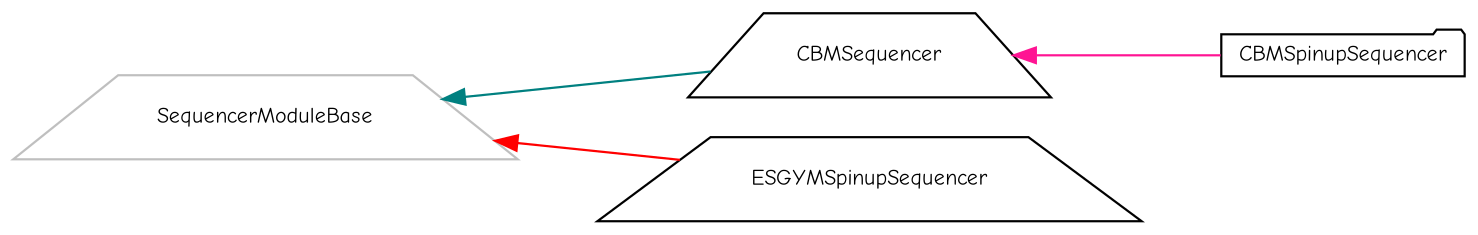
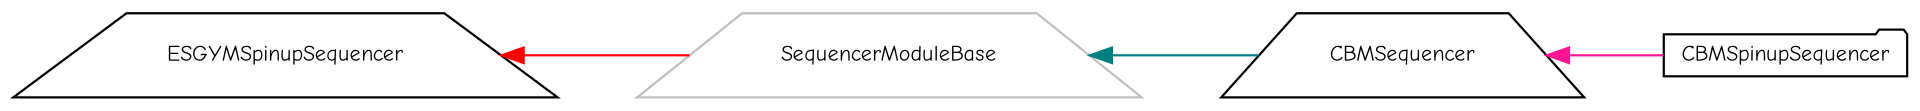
  digraph {
    fontname="Comic Neue"
    rankdir=LR
    node [color=black fillcolor=white fontname="Comic Neue" fontsize=10 shape=trapezium style=filled]
    edge [dir=back fontname="Comic Neue" fontsize=10 labelfontname=Helvetica labelfontsize=10 style=solid]
    n1 [color=grey75 height=0.2 label=SequencerModuleBase width=0.4]
    n2 [height=0.2 label=CBMSequencer width=0.4]
    n3 [height=0.2 label=ESGYMSpinupSequencer width=0.4]
    n4 [height=0.2 label=CBMSpinupSequencer shape=folder width=0.4]
    n1 -> n2 [color=teal]
-   n1 -> n3 [color=red]
+   n3 -> n1 [color=red]
    n2 -> n4 [color=deeppink]
  }
